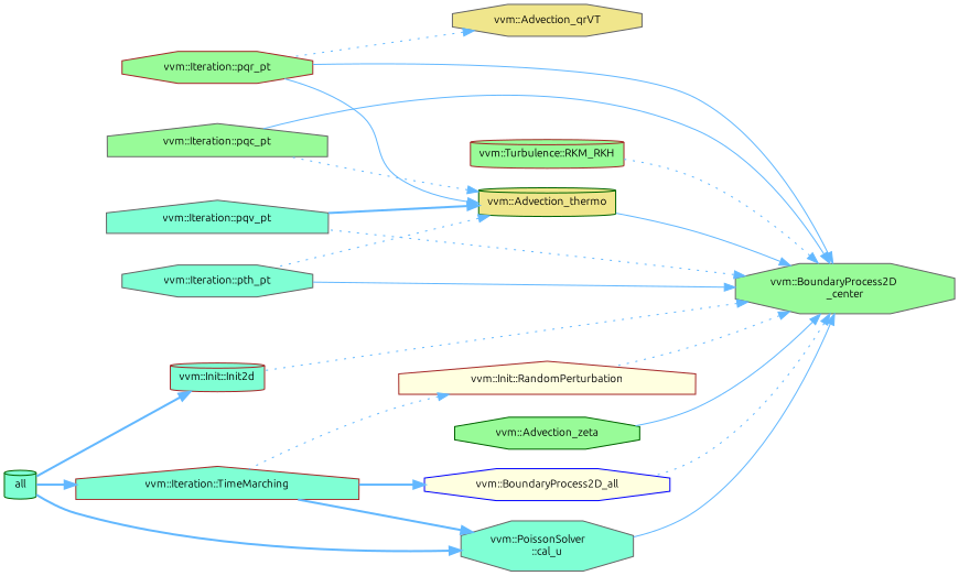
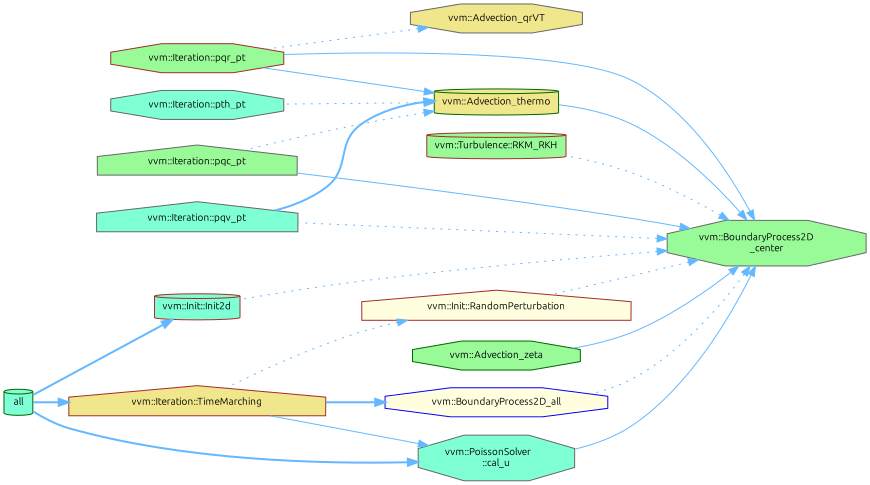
  digraph {
    fontname=Ubuntu
    rankdir=RL
    node [color=gray40 fillcolor=palegreen fontname=Ubuntu fontsize=10 shape=octagon style=filled]
    edge [color=steelblue1 dir=back fontname=Ubuntu fontsize=10 labelfontname=Helvetica labelfontsize=10 style=dotted]
    n1 [fontcolor=black height=0.2 label="vvm::BoundaryProcess2D\l_center" width=0.4]
    n2 [color=brown height=0.2 label="vvm::Iteration::pqr_pt" width=0.4]
    n3 [color=darkgreen fillcolor=khaki height=0.2 label="vvm::Advection_thermo" shape=cylinder width=0.4]
    n4 [height=0.2 label="vvm::Iteration::pqc_pt" shape=house width=0.4]
    n5 [fillcolor=aquamarine height=0.2 label="vvm::Iteration::pqv_pt" shape=house width=0.4]
    n6 [fillcolor=aquamarine height=0.2 label="vvm::Iteration::pth_pt" width=0.4]
    n7 [color=darkgreen height=0.2 label="vvm::Advection_zeta" width=0.4]
    n8 [color=blue fillcolor=lightyellow height=0.2 label="vvm::BoundaryProcess2D_all" width=0.4]
    n9 [fillcolor=aquamarine height=0.2 label="vvm::PoissonSolver\l::cal_u" width=0.4]
    n10 [color=brown fillcolor=aquamarine height=0.2 label="vvm::Init::Init2d" shape=cylinder width=0.4]
    n11 [color=brown fillcolor=lightyellow height=0.2 label="vvm::Init::RandomPerturbation" shape=house width=0.4]
    n12 [color=brown height=0.2 label="vvm::Turbulence::RKM_RKH" shape=cylinder width=0.4]
    n13 [fillcolor=khaki height=0.2 label="vvm::Advection_qrVT" width=0.4]
-   n14 [color=brown fillcolor=aquamarine height=0.2 label="vvm::Iteration::TimeMarching" shape=house width=0.4]
+   n14 [color=brown fillcolor=khaki height=0.2 label="vvm::Iteration::TimeMarching" shape=house width=0.4]
    n15 [color=darkgreen fillcolor=aquamarine height=0.2 label=all shape=cylinder width=0.4]
    n1 -> n2 [style=solid]
    n1 -> n3 [style=solid]
    n1 -> n4 [style=solid]
    n1 -> n5
-   n1 -> n6 [style=solid]
    n1 -> n7 [style=solid]
    n1 -> n8
    n1 -> n9 [style=solid]
    n1 -> n10
    n1 -> n11
    n1 -> n12
    n3 -> n2 [style=solid]
    n3 -> n4
    n3 -> n5 [style=bold]
    n3 -> n6
    n8 -> n14 [style=bold]
-   n9 -> n14 [style=bold]
+   n9 -> n14 [style=solid]
    n9 -> n15 [style=bold]
    n10 -> n15 [style=bold]
    n11 -> n14
    n13 -> n2
    n14 -> n15 [style=bold]
  }
